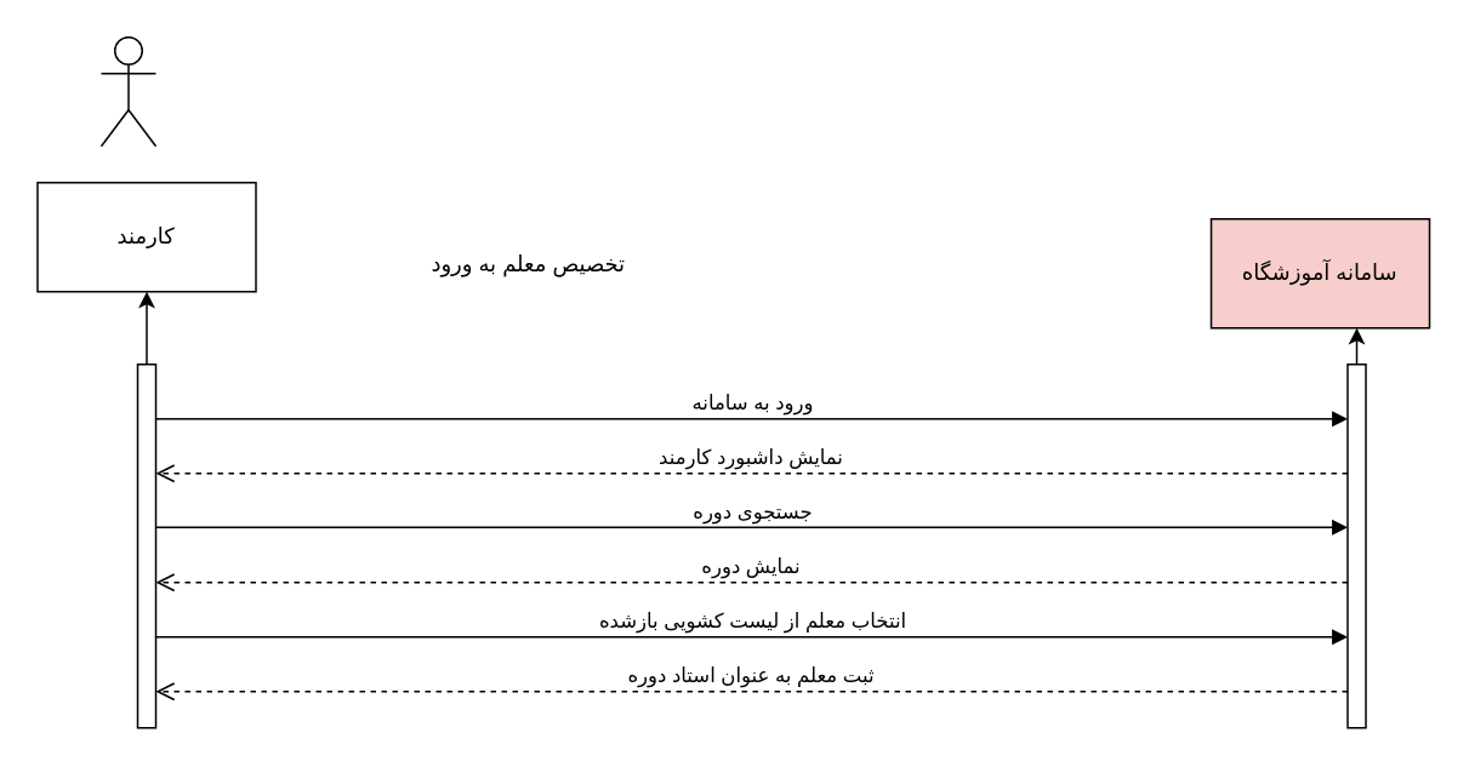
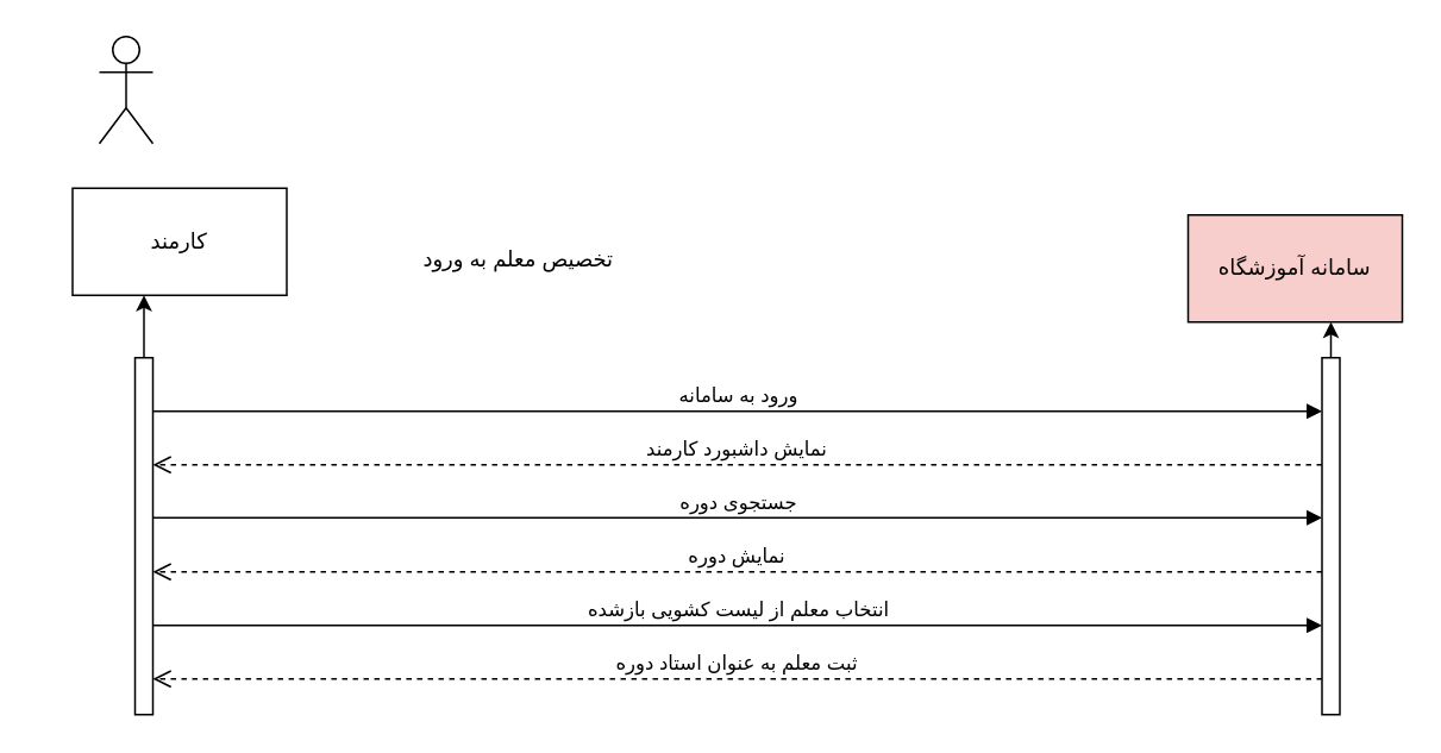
  <mxCell id="0" />
  <mxCell id="1" parent="0" />
  <mxCell id="2" value="" style="edgeStyle=orthogonalEdgeStyle;rounded=0;orthogonalLoop=1;jettySize=auto;html=1;curved=0;" edge="1" parent="1" source="3" target="6"><mxGeometry relative="1" as="geometry"><Array as="points"><mxPoint x="80" y="260" /><mxPoint x="80" y="260" /></Array></mxGeometry></mxCell>
  <mxCell id="3" value="" style="html=1;points=[[0,0,0,0,5],[0,1,0,0,-5],[1,0,0,0,5],[1,1,0,0,-5]];perimeter=orthogonalPerimeter;outlineConnect=0;targetShapes=umlLifeline;portConstraint=eastwest;newEdgeStyle={&quot;curved&quot;:0,&quot;rounded&quot;:0};" vertex="1" parent="1"><mxGeometry x="75" y="200" width="10" height="200" as="geometry" /></mxCell>
  <mxCell id="4" value="ورود به سامانه" style="html=1;verticalAlign=bottom;endArrow=block;curved=0;rounded=0;" edge="1" parent="1" target="8"><mxGeometry relative="1" as="geometry"><mxPoint x="85" y="230" as="sourcePoint" /><mxPoint x="485" y="230" as="targetPoint" /><Array as="points"><mxPoint x="275" y="230" /></Array></mxGeometry></mxCell>
  <mxCell id="5" value="نمایش داشبورد کارمند" style="html=1;verticalAlign=bottom;endArrow=open;dashed=1;endSize=8;curved=0;rounded=0;" edge="1" parent="1" source="8"><mxGeometry relative="1" as="geometry"><mxPoint x="85" y="260" as="targetPoint" /><mxPoint x="485" y="260" as="sourcePoint" /><Array as="points"><mxPoint x="285" y="260" /></Array></mxGeometry></mxCell>
- <mxCell id="6" value="کارمند" style="whiteSpace=wrap;html=1;" vertex="1" parent="1"><mxGeometry x="20" y="100" width="120" height="60" as="geometry" /></mxCell>
+ <mxCell id="6" value="کارمند" style="whiteSpace=wrap;html=1;" vertex="1" parent="1"><mxGeometry x="40" y="105" width="120" height="60" as="geometry" /></mxCell>
  <mxCell id="7" style="edgeStyle=orthogonalEdgeStyle;rounded=0;orthogonalLoop=1;jettySize=auto;html=1;curved=0;" edge="1" parent="1" source="8" target="9"><mxGeometry relative="1" as="geometry"><Array as="points"><mxPoint x="745" y="190" /><mxPoint x="745" y="190" /></Array></mxGeometry></mxCell>
  <mxCell id="8" value="" style="html=1;points=[[0,0,0,0,5],[0,1,0,0,-5],[1,0,0,0,5],[1,1,0,0,-5]];perimeter=orthogonalPerimeter;outlineConnect=0;targetShapes=umlLifeline;portConstraint=eastwest;newEdgeStyle={&quot;curved&quot;:0,&quot;rounded&quot;:0};" vertex="1" parent="1"><mxGeometry x="740" y="200" width="10" height="200" as="geometry" /></mxCell>
  <mxCell id="9" value="سامانه آموزشگاه" style="whiteSpace=wrap;html=1;fillColor=#f8cecc;" vertex="1" parent="1"><mxGeometry x="665" y="120" width="120" height="60" as="geometry" /></mxCell>
  <mxCell id="10" value="جستجوی دوره" style="html=1;verticalAlign=bottom;endArrow=block;curved=0;rounded=0;" edge="1" parent="1" target="8"><mxGeometry relative="1" as="geometry"><mxPoint x="85" y="289.66" as="sourcePoint" /><mxPoint x="485" y="289.66" as="targetPoint" /><Array as="points"><mxPoint x="295" y="289.66" /></Array></mxGeometry></mxCell>
  <mxCell id="11" value="نمایش دوره" style="html=1;verticalAlign=bottom;endArrow=open;dashed=1;endSize=8;curved=0;rounded=0;" edge="1" parent="1" source="8"><mxGeometry relative="1" as="geometry"><mxPoint x="85" y="320" as="targetPoint" /><mxPoint x="485" y="320" as="sourcePoint" /><Array as="points"><mxPoint x="335" y="320" /></Array></mxGeometry></mxCell>
  <mxCell id="12" value="تخصیص معلم به ورود" style="text;html=1;align=center;verticalAlign=middle;whiteSpace=wrap;rounded=0;" vertex="1" parent="1"><mxGeometry x="235" y="130" width="110" height="30" as="geometry" /></mxCell>
  <mxCell id="13" value="" style="shape=umlActor;verticalLabelPosition=bottom;verticalAlign=top;html=1;outlineConnect=0;" vertex="1" parent="1"><mxGeometry x="55" y="20" width="30" height="60" as="geometry" /></mxCell>
  <mxCell id="14" value="انتخاب معلم از لیست کشویی بازشده" style="html=1;verticalAlign=bottom;endArrow=block;curved=0;rounded=0;" edge="1" parent="1" target="8"><mxGeometry relative="1" as="geometry"><mxPoint x="85" y="350" as="sourcePoint" /><mxPoint x="485" y="350" as="targetPoint" /><Array as="points"><mxPoint x="315" y="350" /></Array></mxGeometry></mxCell>
  <mxCell id="15" value="ثبت معلم به عنوان استاد دوره" style="html=1;verticalAlign=bottom;endArrow=open;dashed=1;endSize=8;curved=0;rounded=0;" edge="1" parent="1" source="8" target="3"><mxGeometry relative="1" as="geometry"><mxPoint x="85" y="380" as="targetPoint" /><mxPoint x="485" y="380" as="sourcePoint" /><Array as="points"><mxPoint x="335" y="380" /></Array></mxGeometry></mxCell>
